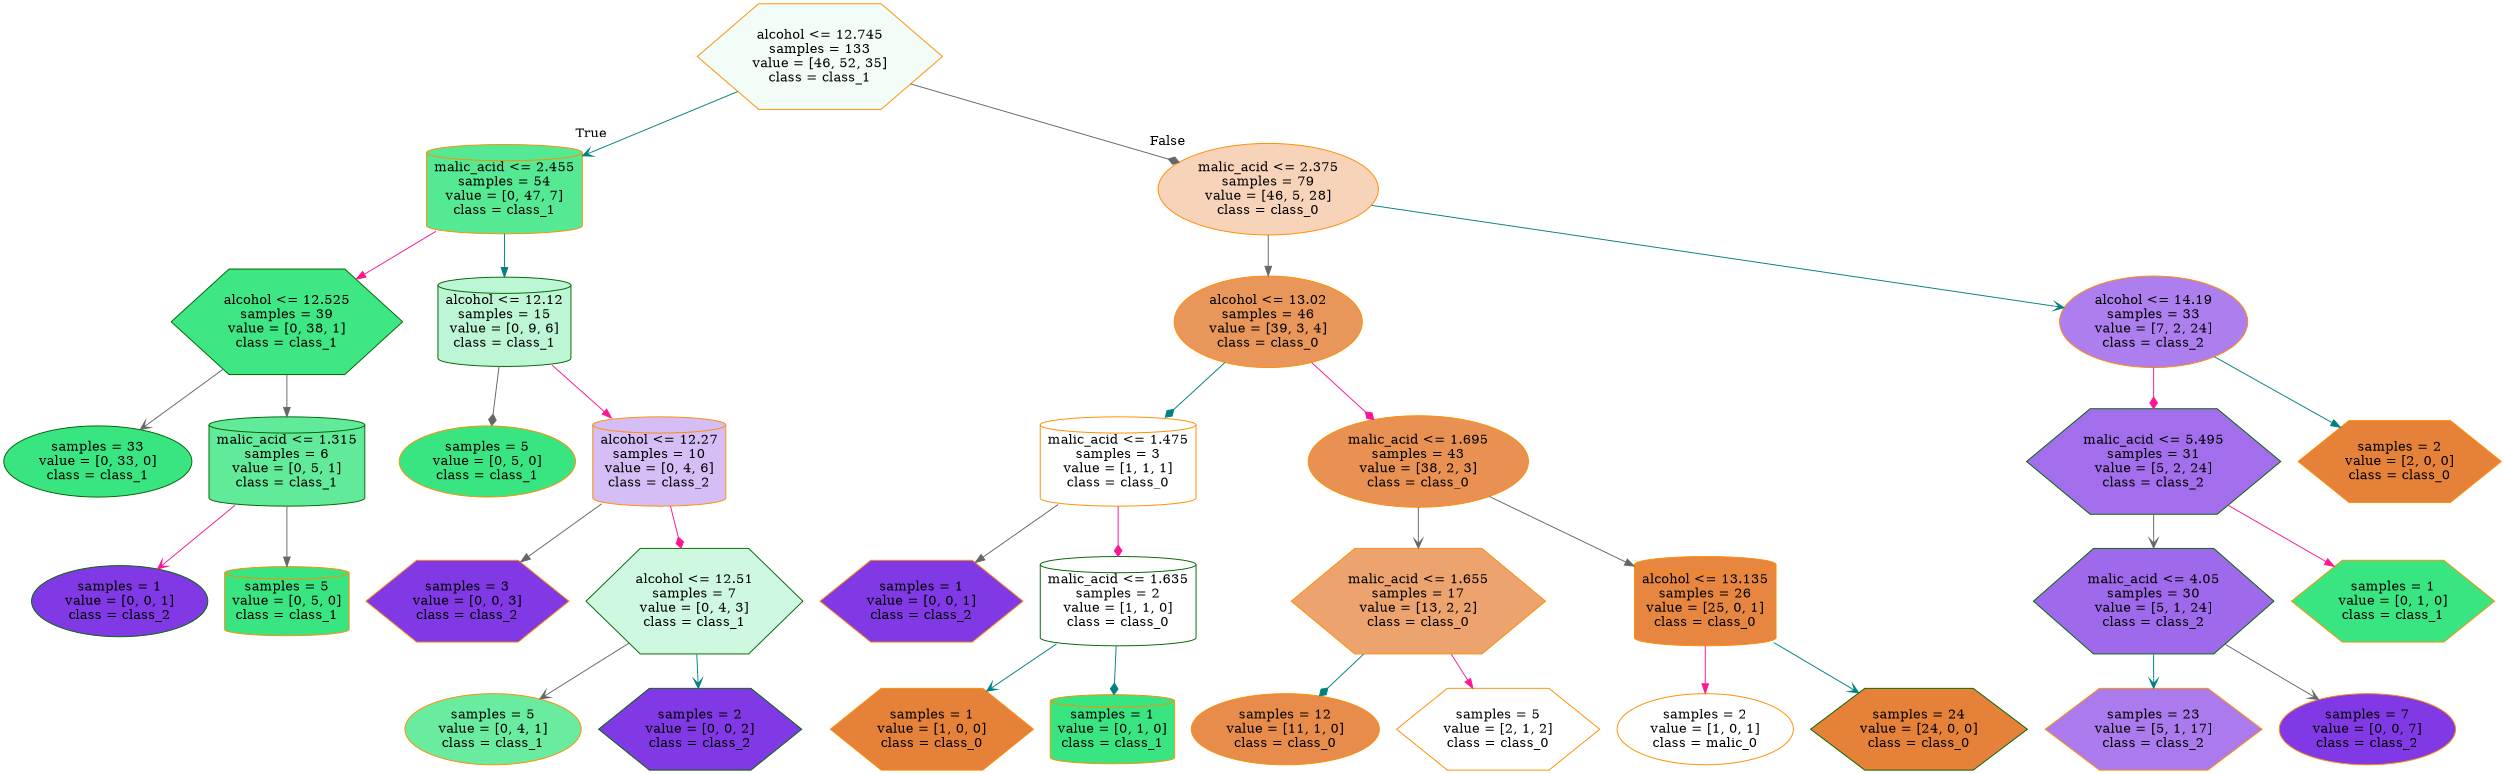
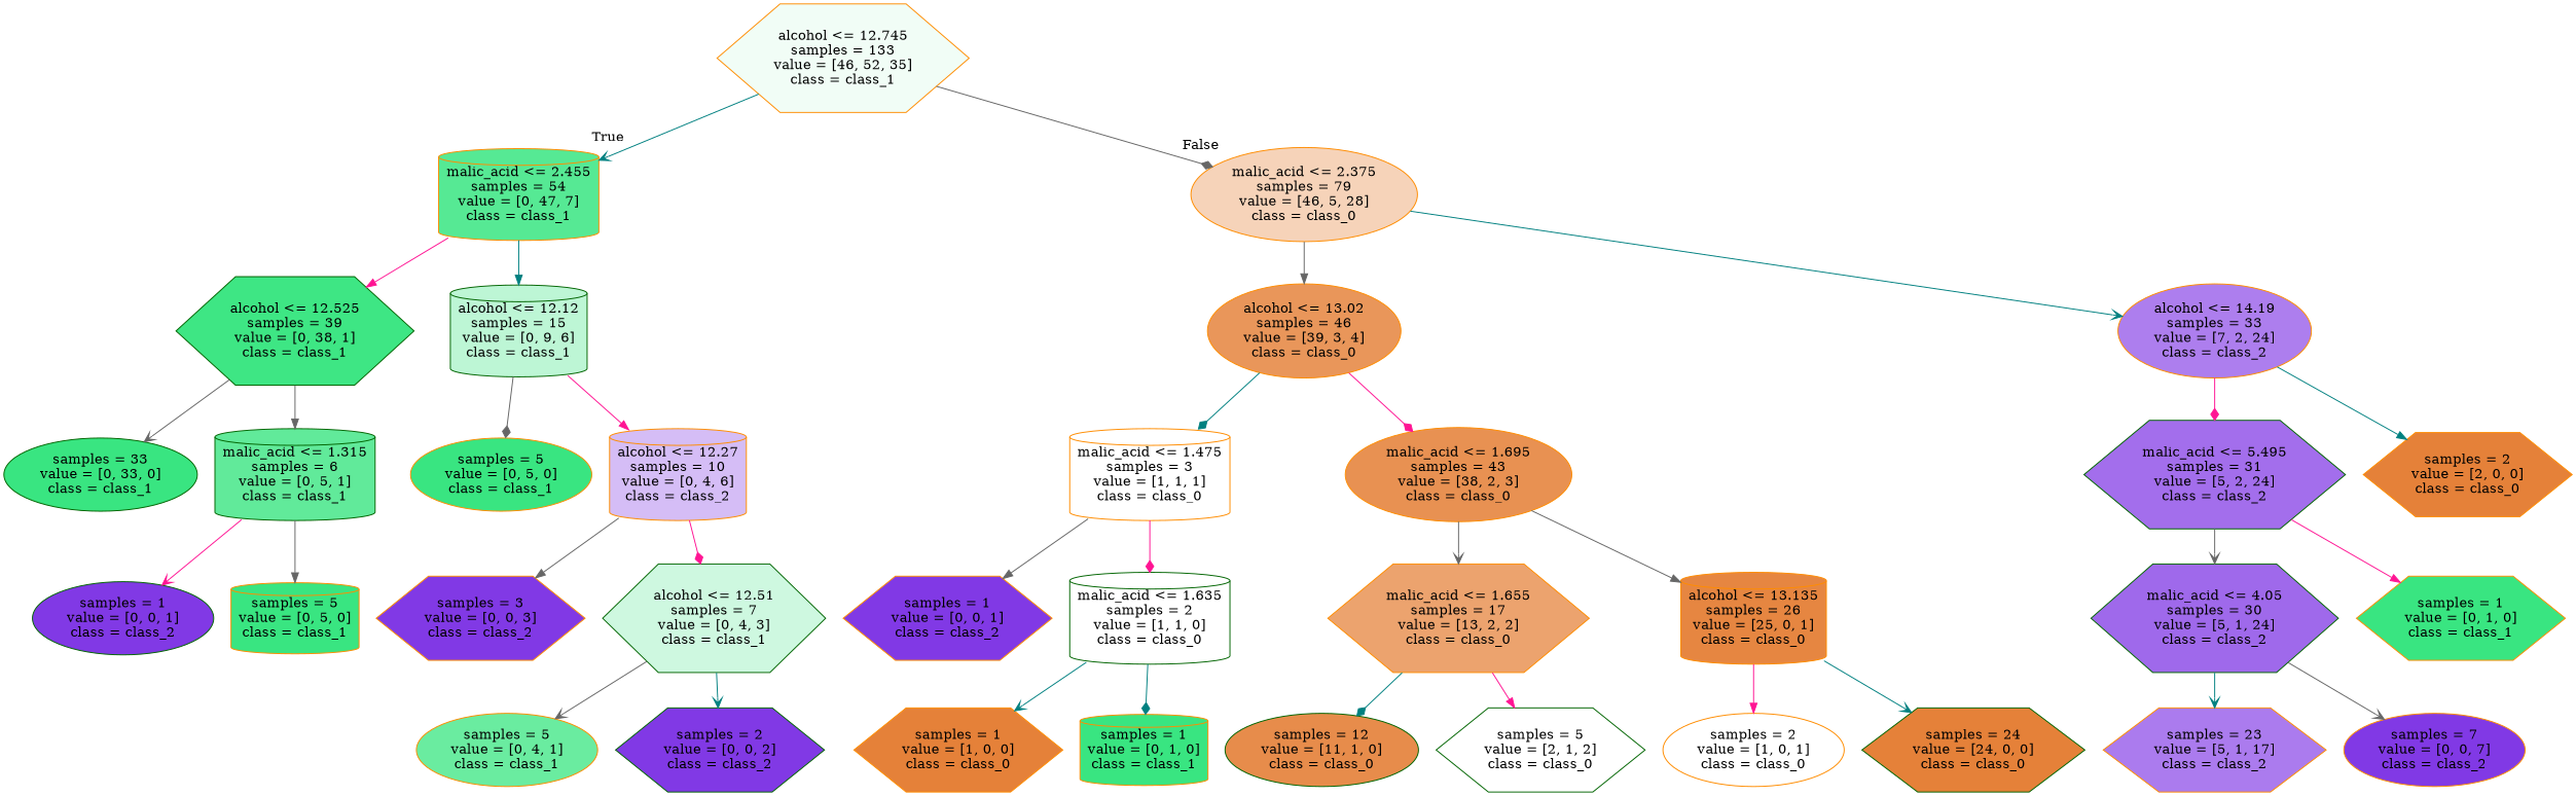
  digraph {
    node [color=darkorange fillcolor="#39e581" shape=hexagon style=filled]
    edge [arrowhead=normal color=gray40]
    n1 [fillcolor="#f1fdf6" label="alcohol <= 12.745\nsamples = 133\nvalue = [46, 52, 35]\nclass = class_1"]
    n2 [fillcolor="#56e994" label="malic_acid <= 2.455\nsamples = 54\nvalue = [0, 47, 7]\nclass = class_1" shape=cylinder]
    n3 [fillcolor="#f6d3b9" label="malic_acid <= 2.375\nsamples = 79\nvalue = [46, 5, 28]\nclass = class_0" shape=ellipse]
    n4 [color=darkgreen fillcolor="#3ee684" label="alcohol <= 12.525\nsamples = 39\nvalue = [0, 38, 1]\nclass = class_1"]
    n5 [color=darkgreen fillcolor="#bdf6d5" label="alcohol <= 12.12\nsamples = 15\nvalue = [0, 9, 6]\nclass = class_1" shape=cylinder]
    n6 [fillcolor="#e9965a" label="alcohol <= 13.02\nsamples = 46\nvalue = [39, 3, 4]\nclass = class_0" shape=ellipse]
    n7 [fillcolor="#ad7eee" label="alcohol <= 14.19\nsamples = 33\nvalue = [7, 2, 24]\nclass = class_2" shape=ellipse]
    n8 [color=darkgreen label="samples = 33\nvalue = [0, 33, 0]\nclass = class_1" shape=ellipse]
    n9 [color=darkgreen fillcolor="#61ea9a" label="malic_acid <= 1.315\nsamples = 6\nvalue = [0, 5, 1]\nclass = class_1" shape=cylinder]
    n10 [label="samples = 5\nvalue = [0, 5, 0]\nclass = class_1" shape=ellipse]
    n11 [fillcolor="#d5bdf6" label="alcohol <= 12.27\nsamples = 10\nvalue = [0, 4, 6]\nclass = class_2" shape=cylinder]
    n12 [color=darkgreen fillcolor="#8139e5" label="samples = 1\nvalue = [0, 0, 1]\nclass = class_2" shape=ellipse]
    n13 [label="samples = 5\nvalue = [0, 5, 0]\nclass = class_1" shape=cylinder]
    n14 [fillcolor="#8139e5" label="samples = 3\nvalue = [0, 0, 3]\nclass = class_2"]
    n15 [color=darkgreen fillcolor="#cef8e0" label="alcohol <= 12.51\nsamples = 7\nvalue = [0, 4, 3]\nclass = class_1"]
    n16 [fillcolor="#6aeca0" label="samples = 5\nvalue = [0, 4, 1]\nclass = class_1" shape=ellipse]
    n17 [color=darkgreen fillcolor="#8139e5" label="samples = 2\nvalue = [0, 0, 2]\nclass = class_2"]
    n18 [fillcolor="#ffffff" label="malic_acid <= 1.475\nsamples = 3\nvalue = [1, 1, 1]\nclass = class_0" shape=cylinder]
    n19 [fillcolor="#e89152" label="malic_acid <= 1.695\nsamples = 43\nvalue = [38, 2, 3]\nclass = class_0" shape=ellipse]
    n20 [color=darkgreen fillcolor="#a36eec" label="malic_acid <= 5.495\nsamples = 31\nvalue = [5, 2, 24]\nclass = class_2"]
    n21 [fillcolor="#e58139" label="samples = 2\nvalue = [2, 0, 0]\nclass = class_0"]
    n22 [fillcolor="#8139e5" label="samples = 1\nvalue = [0, 0, 1]\nclass = class_2"]
    n23 [color=darkgreen fillcolor="#ffffff" label="malic_acid <= 1.635\nsamples = 2\nvalue = [1, 1, 0]\nclass = class_0" shape=cylinder]
    n24 [fillcolor="#eca36e" label="malic_acid <= 1.655\nsamples = 17\nvalue = [13, 2, 2]\nclass = class_0"]
    n25 [fillcolor="#e68641" label="alcohol <= 13.135\nsamples = 26\nvalue = [25, 0, 1]\nclass = class_0" shape=cylinder]
    n26 [fillcolor="#e58139" label="samples = 1\nvalue = [1, 0, 0]\nclass = class_0"]
    n27 [label="samples = 1\nvalue = [0, 1, 0]\nclass = class_1" shape=cylinder]
-   n28 [fillcolor="#e78c4b" label="samples = 12\nvalue = [11, 1, 0]\nclass = class_0" shape=ellipse]
-   n29 [fillcolor="#ffffff" label="samples = 5\nvalue = [2, 1, 2]\nclass = class_0"]
-   n30 [fillcolor="#ffffff" label="samples = 2\nvalue = [1, 0, 1]\nclass = malic_0" shape=ellipse]
+   n28 [color=darkgreen fillcolor="#e78c4b" label="samples = 12\nvalue = [11, 1, 0]\nclass = class_0" shape=ellipse]
+   n29 [color=darkgreen fillcolor="#ffffff" label="samples = 5\nvalue = [2, 1, 2]\nclass = class_0"]
+   n30 [fillcolor="#ffffff" label="samples = 2\nvalue = [1, 0, 1]\nclass = class_0" shape=ellipse]
    n31 [color=darkgreen fillcolor="#e58139" label="samples = 24\nvalue = [24, 0, 0]\nclass = class_0"]
    n32 [color=darkgreen fillcolor="#9f69eb" label="malic_acid <= 4.05\nsamples = 30\nvalue = [5, 1, 24]\nclass = class_2"]
    n33 [label="samples = 1\nvalue = [0, 1, 0]\nclass = class_1"]
    n34 [fillcolor="#ab7bee" label="samples = 23\nvalue = [5, 1, 17]\nclass = class_2"]
    n35 [fillcolor="#8139e5" label="samples = 7\nvalue = [0, 0, 7]\nclass = class_2" shape=ellipse]
    n1 -> n2 [arrowhead=vee color=teal headlabel=True labelangle=45 labeldistance=2.5]
    n1 -> n3 [arrowhead=diamond headlabel=False labelangle=-45 labeldistance=2.5]
    n2 -> n4 [color=deeppink]
    n2 -> n5 [color=teal]
    n3 -> n6
    n3 -> n7 [arrowhead=vee color=teal]
    n4 -> n8 [arrowhead=vee]
    n4 -> n9
    n5 -> n10 [arrowhead=diamond]
    n5 -> n11 [color=deeppink]
    n6 -> n18 [arrowhead=diamond color=teal]
    n6 -> n19 [arrowhead=diamond color=deeppink]
    n7 -> n20 [arrowhead=diamond color=deeppink]
    n7 -> n21 [color=teal]
    n9 -> n12 [arrowhead=vee color=deeppink]
    n9 -> n13
    n11 -> n14
    n11 -> n15 [arrowhead=diamond color=deeppink]
    n15 -> n16 [arrowhead=vee]
    n15 -> n17 [arrowhead=vee color=teal]
    n18 -> n22
    n18 -> n23 [arrowhead=diamond color=deeppink]
    n19 -> n24 [arrowhead=vee]
    n19 -> n25
    n20 -> n32 [arrowhead=vee]
    n20 -> n33 [color=deeppink]
    n23 -> n26 [arrowhead=vee color=teal]
    n23 -> n27 [arrowhead=diamond color=teal]
    n24 -> n28 [arrowhead=diamond color=teal]
    n24 -> n29 [color=deeppink]
    n25 -> n30 [color=deeppink]
    n25 -> n31 [arrowhead=vee color=teal]
    n32 -> n34 [arrowhead=vee color=teal]
    n32 -> n35 [arrowhead=vee]
  }
